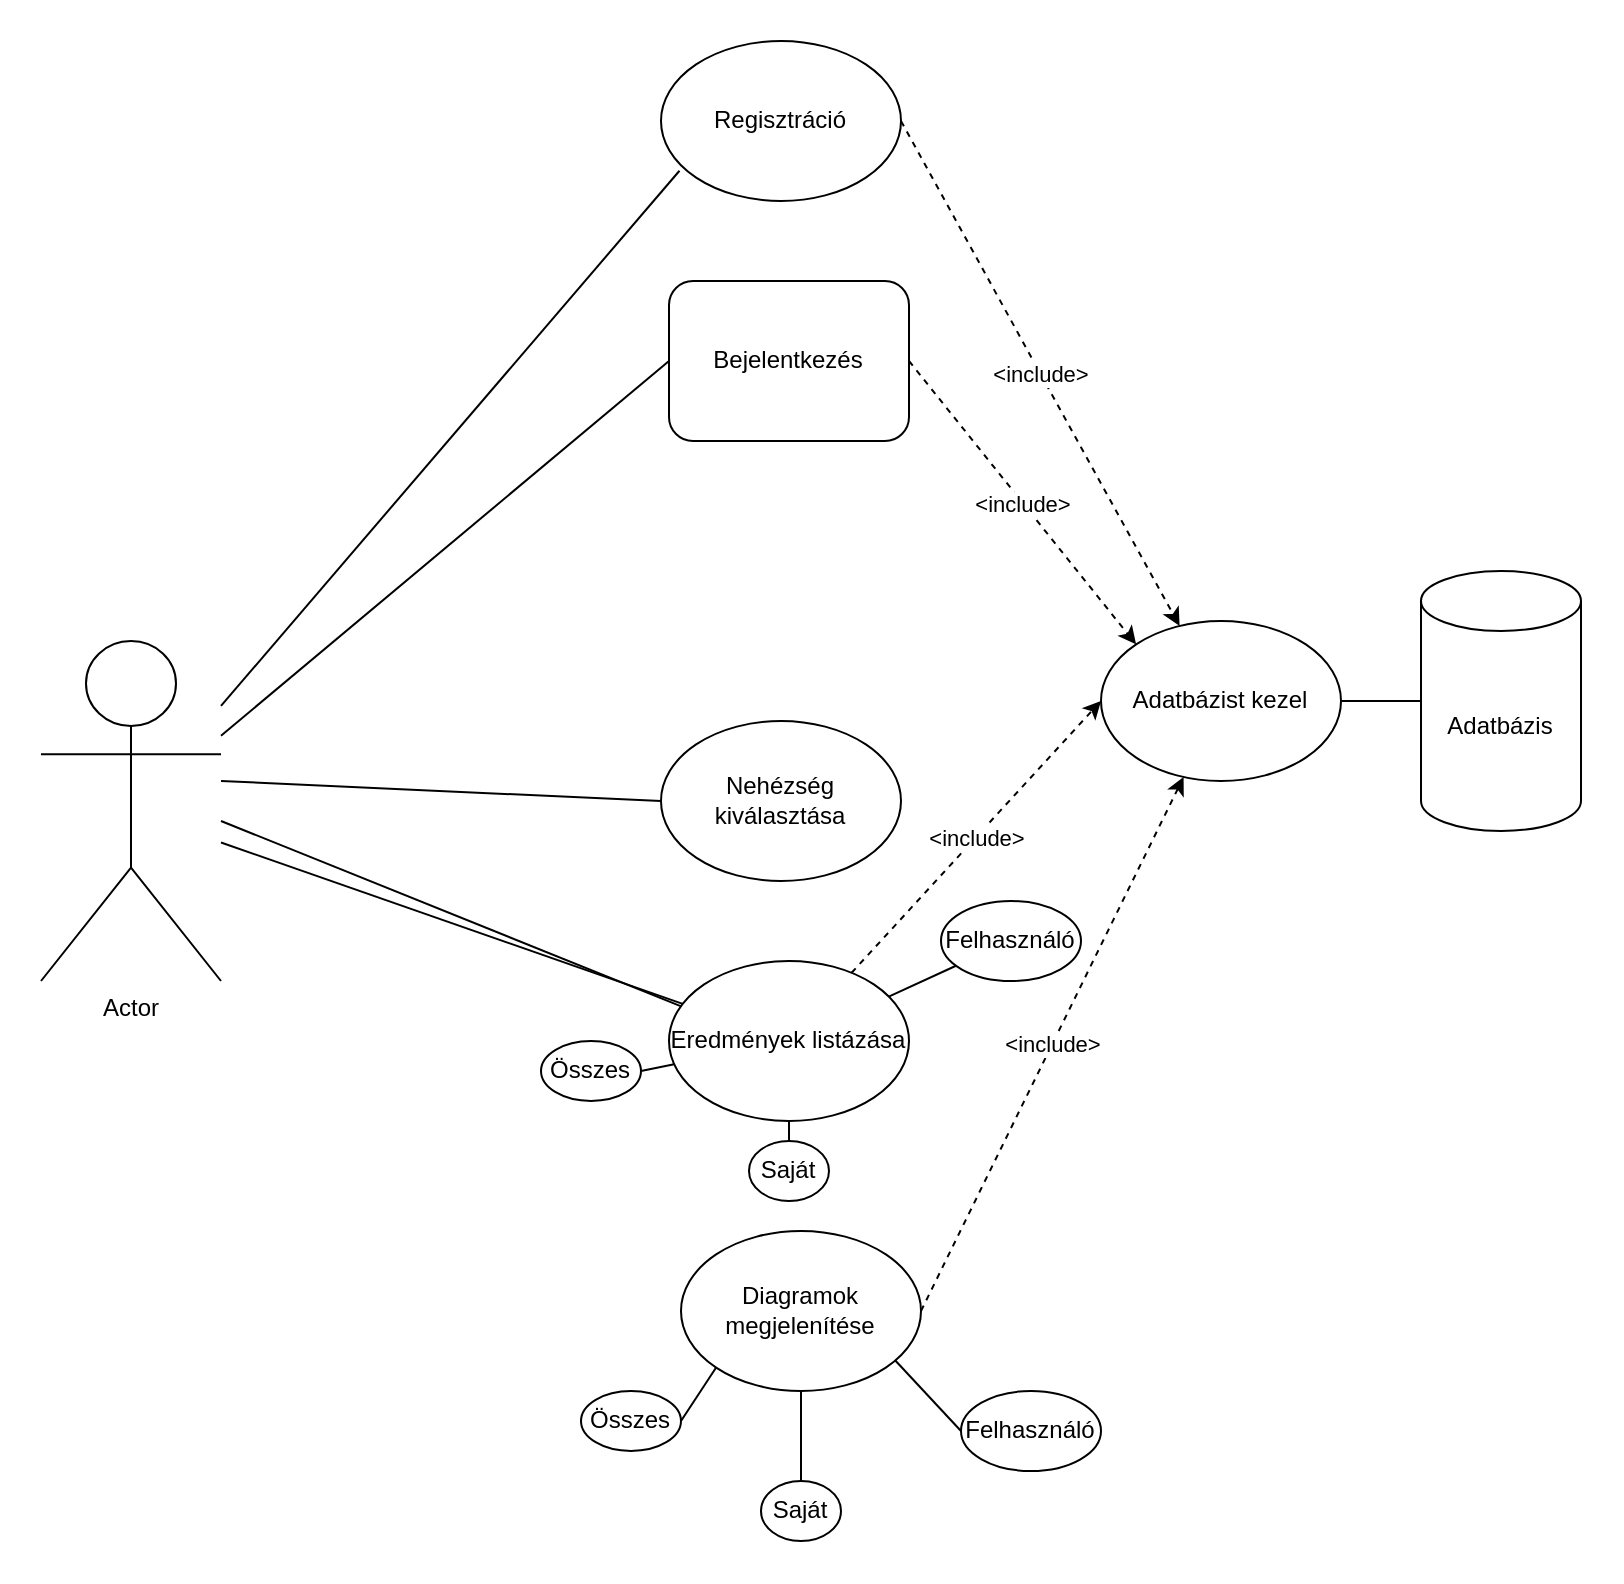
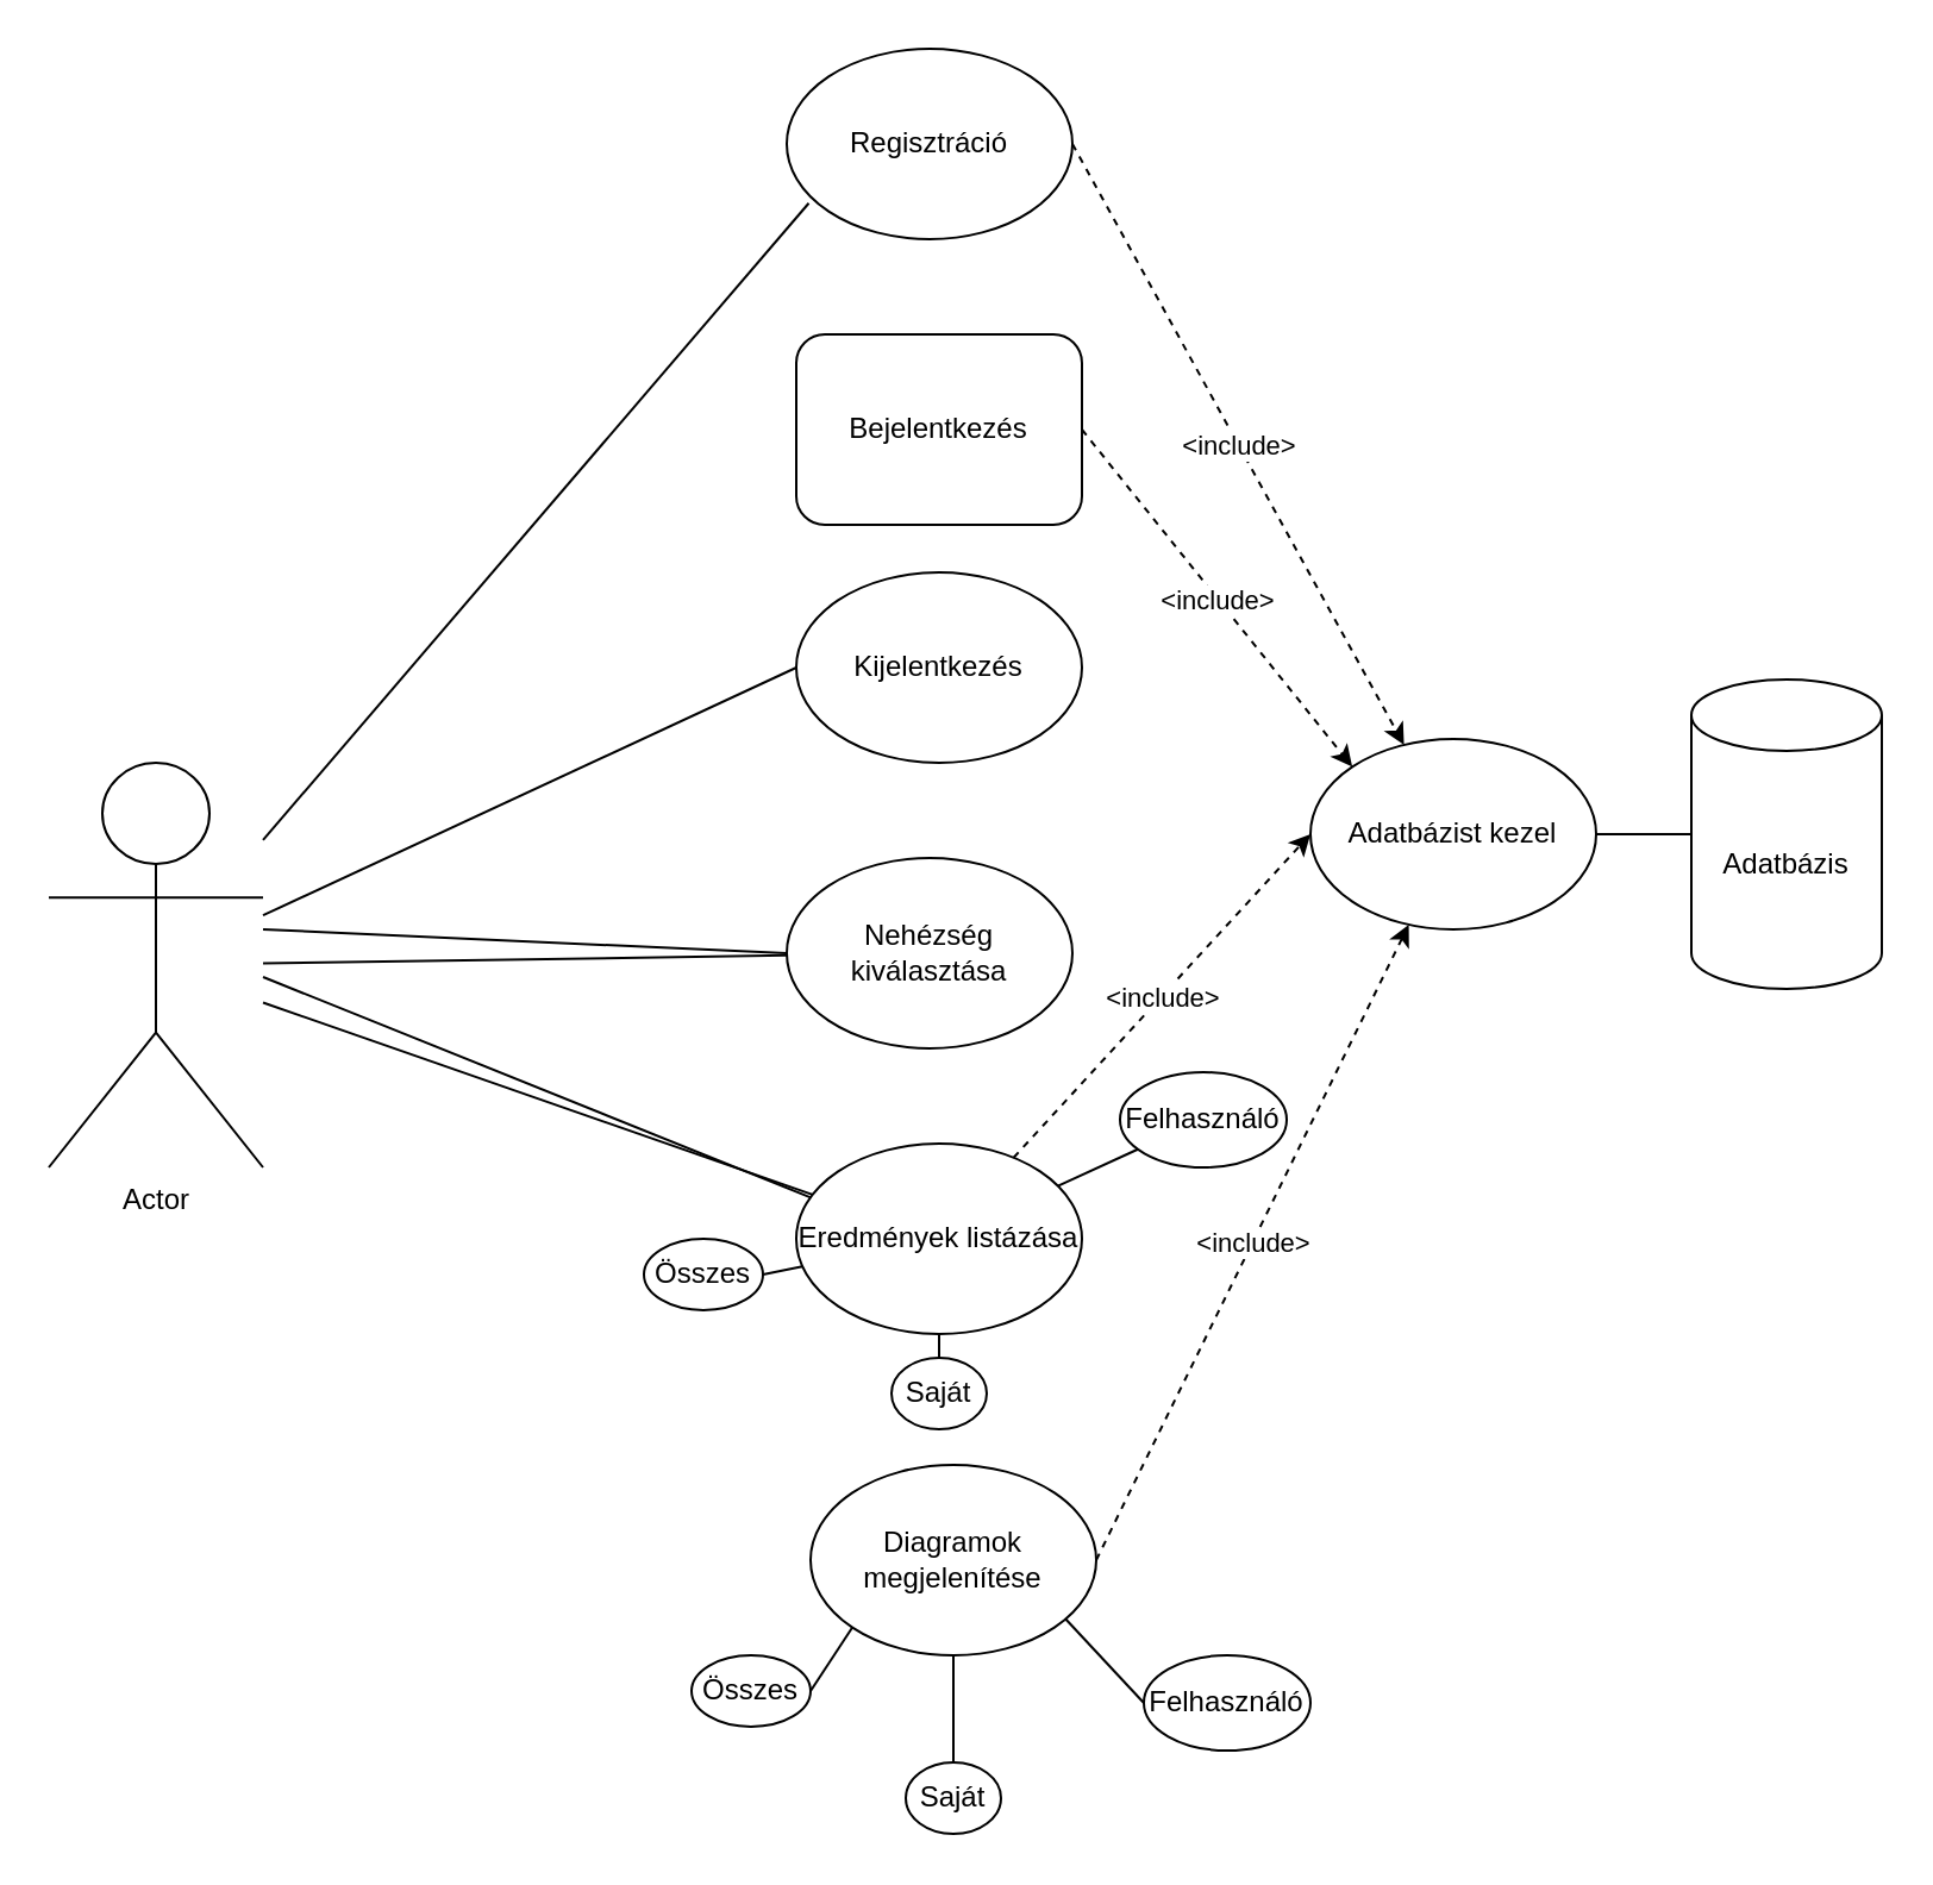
  <mxCell id="0" />
  <mxCell id="1" parent="0" />
  <mxCell id="2" value="Actor" style="shape=umlActor;verticalLabelPosition=bottom;verticalAlign=top;html=1;outlineConnect=0;" vertex="1" parent="1"><mxGeometry x="20" y="320" width="90" height="170" as="geometry" /></mxCell>
  <mxCell id="3" value="Adatbázis" style="shape=cylinder3;whiteSpace=wrap;html=1;boundedLbl=1;backgroundOutline=1;size=15;" vertex="1" parent="1"><mxGeometry x="710" y="285" width="80" height="130" as="geometry" /></mxCell>
  <mxCell id="4" value="Eredmények listázása" style="ellipse;whiteSpace=wrap;html=1;" vertex="1" parent="1"><mxGeometry x="334" y="480" width="120" height="80" as="geometry" /></mxCell>
  <mxCell id="5" value="Nehézség kiválasztása" style="ellipse;whiteSpace=wrap;html=1;" vertex="1" parent="1"><mxGeometry x="330" y="360" width="120" height="80" as="geometry" /></mxCell>
  <mxCell id="6" value="Regisztráció" style="ellipse;whiteSpace=wrap;html=1;" vertex="1" parent="1"><mxGeometry x="330" y="20" width="120" height="80" as="geometry" /></mxCell>
  <mxCell id="7" value="Bejelentkezés" style="whiteSpace=wrap;html=1;rounded=1;" vertex="1" parent="1"><mxGeometry x="334" y="140" width="120" height="80" as="geometry" /></mxCell>
  <mxCell id="8" value="Diagramok megjelenítése" style="ellipse;whiteSpace=wrap;html=1;" vertex="1" parent="1"><mxGeometry x="340" y="615" width="120" height="80" as="geometry" /></mxCell>
  <mxCell id="9" value="Adatbázist kezel" style="ellipse;whiteSpace=wrap;html=1;" vertex="1" parent="1"><mxGeometry x="550" y="310" width="120" height="80" as="geometry" /></mxCell>
+ <mxCell id="10" value="Kijelentkezés" style="ellipse;whiteSpace=wrap;html=1;" vertex="1" parent="1"><mxGeometry x="334" y="240" width="120" height="80" as="geometry" /></mxCell>
  <mxCell id="11" value="" style="endArrow=none;html=1;rounded=0;targetPerimeterSpacing=0;strokeWidth=1;entryX=0;entryY=0.5;entryDx=0;entryDy=0;entryPerimeter=0;exitX=1;exitY=0.5;exitDx=0;exitDy=0;" edge="1" parent="1" source="9" target="3"><mxGeometry width="50" height="50" relative="1" as="geometry"><mxPoint x="430" y="330" as="sourcePoint" /><mxPoint x="480" y="280" as="targetPoint" /></mxGeometry></mxCell>
  <mxCell id="12" value="" style="endArrow=classic;html=1;rounded=0;dashed=1;targetPerimeterSpacing=0;strokeWidth=1;exitX=1;exitY=0.5;exitDx=0;exitDy=0;" edge="1" parent="1" source="6" target="9"><mxGeometry relative="1" as="geometry"><mxPoint x="410" y="190" as="sourcePoint" /><mxPoint x="510" y="190" as="targetPoint" /></mxGeometry></mxCell>
  <mxCell id="13" value="&amp;lt;include&amp;gt;" style="edgeLabel;resizable=0;html=1;align=center;verticalAlign=middle;" connectable="0" vertex="1" parent="12"><mxGeometry relative="1" as="geometry" /></mxCell>
  <mxCell id="14" value="" style="endArrow=classic;html=1;rounded=0;dashed=1;targetPerimeterSpacing=0;strokeWidth=1;entryX=0;entryY=0;entryDx=0;entryDy=0;exitX=1;exitY=0.5;exitDx=0;exitDy=0;" edge="1" parent="1" source="7" target="9"><mxGeometry relative="1" as="geometry"><mxPoint x="410" y="310" as="sourcePoint" /><mxPoint x="510" y="310" as="targetPoint" /></mxGeometry></mxCell>
  <mxCell id="15" value="&amp;lt;include&amp;gt;" style="edgeLabel;resizable=0;html=1;align=center;verticalAlign=middle;" connectable="0" vertex="1" parent="14"><mxGeometry relative="1" as="geometry" /></mxCell>
  <mxCell id="16" value="" style="endArrow=classic;html=1;rounded=0;dashed=1;targetPerimeterSpacing=0;strokeWidth=1;entryX=0;entryY=0.5;entryDx=0;entryDy=0;" edge="1" parent="1" source="4" target="9"><mxGeometry relative="1" as="geometry"><mxPoint x="410" y="540" as="sourcePoint" /><mxPoint x="510" y="540" as="targetPoint" /></mxGeometry></mxCell>
  <mxCell id="17" value="&amp;lt;include&amp;gt;" style="edgeLabel;resizable=0;html=1;align=center;verticalAlign=middle;" connectable="0" vertex="1" parent="16"><mxGeometry relative="1" as="geometry" /></mxCell>
  <mxCell id="18" value="" style="endArrow=classic;html=1;rounded=0;dashed=1;targetPerimeterSpacing=0;strokeWidth=1;exitX=1;exitY=0.5;exitDx=0;exitDy=0;" edge="1" parent="1" source="8" target="9"><mxGeometry relative="1" as="geometry"><mxPoint x="410" y="540" as="sourcePoint" /><mxPoint x="510" y="540" as="targetPoint" /></mxGeometry></mxCell>
  <mxCell id="19" value="&amp;lt;include&amp;gt;" style="edgeLabel;resizable=0;html=1;align=center;verticalAlign=middle;" connectable="0" vertex="1" parent="18"><mxGeometry relative="1" as="geometry" /></mxCell>
  <mxCell id="20" value="" style="endArrow=none;html=1;rounded=0;targetPerimeterSpacing=0;strokeWidth=1;entryX=0.077;entryY=0.811;entryDx=0;entryDy=0;entryPerimeter=0;" edge="1" parent="1" source="2" target="6"><mxGeometry width="50" height="50" relative="1" as="geometry"><mxPoint x="330" y="370" as="sourcePoint" /><mxPoint x="380" y="320" as="targetPoint" /></mxGeometry></mxCell>
- <mxCell id="22" value="" style="endArrow=none;html=1;rounded=0;targetPerimeterSpacing=0;strokeWidth=1;entryX=0;entryY=0.5;entryDx=0;entryDy=0;" edge="1" parent="1" source="2" target="7"><mxGeometry width="50" height="50" relative="1" as="geometry"><mxPoint x="330" y="370" as="sourcePoint" /><mxPoint x="380" y="320" as="targetPoint" /></mxGeometry></mxCell>
+ <mxCell id="21" value="" style="endArrow=none;html=1;rounded=0;targetPerimeterSpacing=0;strokeWidth=1;entryX=0;entryY=0.5;entryDx=0;entryDy=0;" edge="1" parent="1" source="2" target="10"><mxGeometry width="50" height="50" relative="1" as="geometry"><mxPoint x="330" y="370" as="sourcePoint" /><mxPoint x="380" y="320" as="targetPoint" /></mxGeometry></mxCell>
+ <mxCell id="22" value="" style="endArrow=none;html=1;rounded=0;targetPerimeterSpacing=0;strokeWidth=1;" edge="1" parent="1" source="2" target="5"><mxGeometry width="50" height="50" relative="1" as="geometry"><mxPoint x="330" y="370" as="sourcePoint" /><mxPoint x="380" y="320" as="targetPoint" /></mxGeometry></mxCell>
  <mxCell id="23" value="" style="endArrow=none;html=1;rounded=0;targetPerimeterSpacing=0;strokeWidth=1;entryX=0.051;entryY=0.284;entryDx=0;entryDy=0;entryPerimeter=0;" edge="1" parent="1" target="4"><mxGeometry width="50" height="50" relative="1" as="geometry"><mxPoint x="110" y="410" as="sourcePoint" /><mxPoint x="380" y="320" as="targetPoint" /></mxGeometry></mxCell>
  <mxCell id="24" value="" style="endArrow=none;html=1;rounded=0;targetPerimeterSpacing=0;strokeWidth=1;entryX=0;entryY=0.5;entryDx=0;entryDy=0;" edge="1" parent="1" target="5"><mxGeometry width="50" height="50" relative="1" as="geometry"><mxPoint x="110" y="390" as="sourcePoint" /><mxPoint x="380" y="320" as="targetPoint" /></mxGeometry></mxCell>
  <mxCell id="25" value="" style="endArrow=none;html=1;rounded=0;targetPerimeterSpacing=0;strokeWidth=1;" edge="1" parent="1" source="2" target="4"><mxGeometry width="50" height="50" relative="1" as="geometry"><mxPoint x="330" y="370" as="sourcePoint" /><mxPoint x="380" y="320" as="targetPoint" /></mxGeometry></mxCell>
  <mxCell id="26" value="Összes" style="ellipse;whiteSpace=wrap;html=1;" vertex="1" parent="1"><mxGeometry x="270" y="520" width="50" height="30" as="geometry" /></mxCell>
  <mxCell id="27" value="Saját" style="ellipse;whiteSpace=wrap;html=1;" vertex="1" parent="1"><mxGeometry x="374" y="570" width="40" height="30" as="geometry" /></mxCell>
  <mxCell id="28" value="Felhasználó" style="ellipse;whiteSpace=wrap;html=1;" vertex="1" parent="1"><mxGeometry x="470" y="450" width="70" height="40" as="geometry" /></mxCell>
  <mxCell id="29" value="" style="endArrow=none;html=1;rounded=0;targetPerimeterSpacing=0;strokeWidth=1;exitX=1;exitY=0.5;exitDx=0;exitDy=0;" edge="1" parent="1" source="26" target="4"><mxGeometry width="50" height="50" relative="1" as="geometry"><mxPoint x="320" y="510" as="sourcePoint" /><mxPoint x="370" y="460" as="targetPoint" /></mxGeometry></mxCell>
  <mxCell id="30" value="" style="endArrow=none;html=1;rounded=0;targetPerimeterSpacing=0;strokeWidth=1;" edge="1" parent="1" source="4" target="28"><mxGeometry width="50" height="50" relative="1" as="geometry"><mxPoint x="320" y="510" as="sourcePoint" /><mxPoint x="370" y="460" as="targetPoint" /></mxGeometry></mxCell>
  <mxCell id="31" value="" style="endArrow=none;html=1;rounded=0;targetPerimeterSpacing=0;strokeWidth=1;entryX=0.5;entryY=0;entryDx=0;entryDy=0;exitX=0.5;exitY=1;exitDx=0;exitDy=0;" edge="1" parent="1" source="4" target="27"><mxGeometry width="50" height="50" relative="1" as="geometry"><mxPoint x="320" y="510" as="sourcePoint" /><mxPoint x="370" y="460" as="targetPoint" /></mxGeometry></mxCell>
  <mxCell id="32" value="Összes" style="ellipse;whiteSpace=wrap;html=1;" vertex="1" parent="1"><mxGeometry x="290" y="695" width="50" height="30" as="geometry" /></mxCell>
  <mxCell id="33" value="Saját" style="ellipse;whiteSpace=wrap;html=1;" vertex="1" parent="1"><mxGeometry x="380" y="740" width="40" height="30" as="geometry" /></mxCell>
  <mxCell id="34" value="Felhasználó" style="ellipse;whiteSpace=wrap;html=1;" vertex="1" parent="1"><mxGeometry x="480" y="695" width="70" height="40" as="geometry" /></mxCell>
  <mxCell id="35" value="" style="endArrow=none;html=1;rounded=0;targetPerimeterSpacing=0;strokeWidth=1;exitX=1;exitY=0.5;exitDx=0;exitDy=0;entryX=0;entryY=1;entryDx=0;entryDy=0;" edge="1" parent="1" source="32" target="8"><mxGeometry width="50" height="50" relative="1" as="geometry"><mxPoint x="350" y="680" as="sourcePoint" /><mxPoint x="400" y="630" as="targetPoint" /></mxGeometry></mxCell>
  <mxCell id="36" value="" style="endArrow=none;html=1;rounded=0;targetPerimeterSpacing=0;strokeWidth=1;entryX=0;entryY=0.5;entryDx=0;entryDy=0;exitX=0.892;exitY=0.808;exitDx=0;exitDy=0;exitPerimeter=0;" edge="1" parent="1" source="8" target="34"><mxGeometry width="50" height="50" relative="1" as="geometry"><mxPoint x="350" y="680" as="sourcePoint" /><mxPoint x="400" y="630" as="targetPoint" /></mxGeometry></mxCell>
  <mxCell id="37" value="" style="endArrow=none;html=1;rounded=0;targetPerimeterSpacing=0;strokeWidth=1;entryX=0.5;entryY=0;entryDx=0;entryDy=0;" edge="1" parent="1" source="8" target="33"><mxGeometry width="50" height="50" relative="1" as="geometry"><mxPoint x="350" y="680" as="sourcePoint" /><mxPoint x="400" y="630" as="targetPoint" /></mxGeometry></mxCell>
